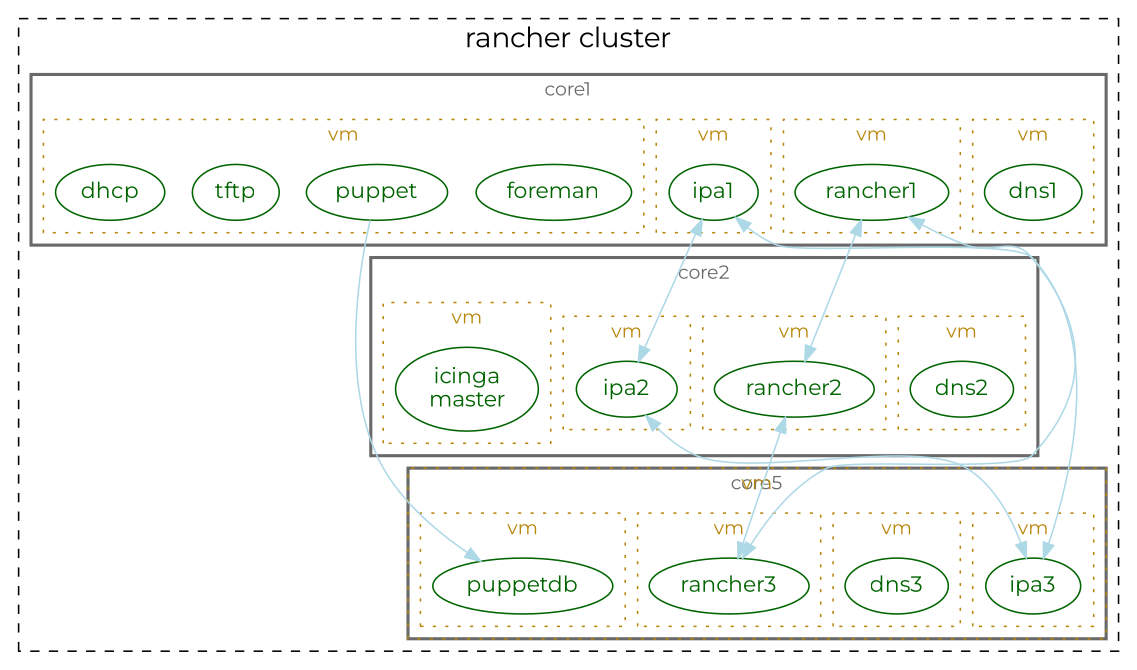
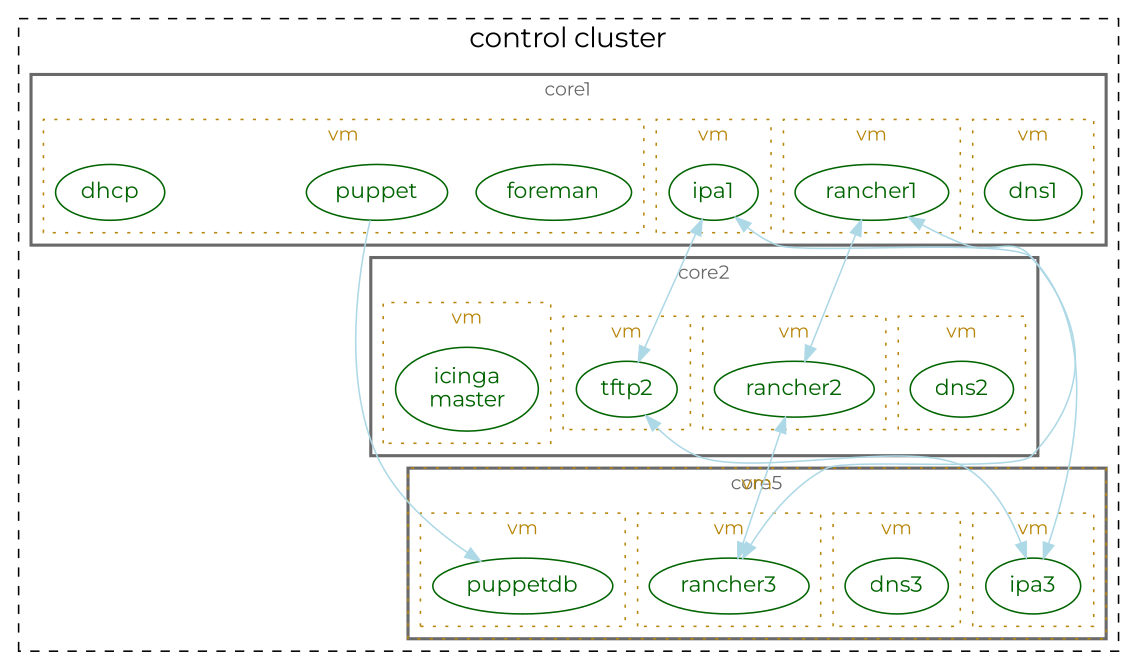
  digraph {
    clusterrank=local
    fontname=Montserrat
    newrank=true
    rankdir=TB
    ranksep=0.5
    node [color=darkgreen fillcolor=white fontcolor=darkgreen fontname=Montserrat fontsize=14 shape=ellipse style=filled]
    edge [color=lightblue fontname=Montserrat dir=both]
    foreman
    puppet
-   tftp
    n4 [label=dns1]
    n5 [label=dns2]
    n6 [label=dns3]
    n7 [label=dhcp]
    n8 [label=ipa1]
-   n9 [label=ipa2]
+   n9 [label=tftp2]
    n10 [label=ipa3]
    n11 [label="icinga\nmaster"]
    n12 [label=puppetdb]
    n13 [label=rancher1]
    n14 [label=rancher2]
    n15 [label=rancher3]
    subgraph sub_1 {
      foreman
      puppet
-     tftp
      n4
      n5
      n6
      n7
      n8
      n9
      n10
      n11
      n12
      n13
      n14
      n15
    }
    subgraph cluster_2 {
      fontsize=18
-     label="rancher cluster"
+     label="control cluster"
      style=dashed
      subgraph cluster_3 {
        color=dimgray
        fontcolor=dimgray
        fontsize=12
        label=core1
        style=bold
        subgraph sub_4 {
          color=dimgray
          fontcolor=dimgray
          fontsize=12
          label=core1
          rank=same
          style=bold
          foreman
          puppet
-         tftp
          n4
          n7
          n8
          n13
        }
        subgraph cluster_5 {
          color=darkgoldenrod
          fontcolor=darkgoldenrod
          fontsize=12
          label=vm
          style=dotted
          n4
        }
        subgraph cluster_6 {
          color=darkgoldenrod
          fontcolor=darkgoldenrod
          fontsize=12
          label=vm
          style=dotted
          n8
        }
        subgraph cluster_7 {
          color=darkgoldenrod
          fontcolor=darkgoldenrod
          fontsize=12
          label=vm
          style=dotted
          n13
        }
        subgraph cluster_8 {
          color=darkgoldenrod
          fontcolor=darkgoldenrod
          fontsize=12
          label=vm
          style=dotted
          foreman
          puppet
-         tftp
          n7
        }
      }
      subgraph cluster_9 {
        color=dimgray
        fontcolor=dimgray
        fontsize=12
        label=core2
        style=bold
        subgraph sub_10 {
          color=dimgray
          fontcolor=dimgray
          fontsize=12
          label=core2
          rank=same
          style=bold
          n5
          n9
          n11
          n14
        }
        subgraph cluster_11 {
          color=darkgoldenrod
          fontcolor=darkgoldenrod
          fontsize=12
          label=vm
          style=dotted
          n5
        }
        subgraph cluster_12 {
          color=darkgoldenrod
          fontcolor=darkgoldenrod
          fontsize=12
          label=vm
          style=dotted
          n9
        }
        subgraph cluster_13 {
          color=darkgoldenrod
          fontcolor=darkgoldenrod
          fontsize=12
          label=vm
          style=dotted
          n14
        }
        subgraph cluster_14 {
          color=darkgoldenrod
          fontcolor=darkgoldenrod
          fontsize=12
          label=vm
          style=dotted
          n11
        }
      }
      subgraph cluster_15 {
        color=dimgray
        fontcolor=dimgray
        fontsize=12
        label=core5
        style=bold
        subgraph sub_16 {
          color=dimgray
          fontcolor=dimgray
          fontsize=12
          label=core3
          rank=same
          style=bold
          n6
          n10
          n12
          n15
        }
        subgraph cluster_17 {
          color=darkgoldenrod
          fontcolor=darkgoldenrod
          fontsize=12
          label=vm
          style=dotted
          n10
        }
        subgraph cluster_18 {
          color=darkgoldenrod
          fontcolor=darkgoldenrod
          fontsize=12
          label=vm
          style=dotted
          n6
        }
        subgraph cluster_19 {
          color=darkgoldenrod
          fontcolor=darkgoldenrod
          fontsize=12
          label=vm
          style=dotted
          n15
        }
        subgraph cluster_20 {
          color=darkgoldenrod
          fontcolor=darkgoldenrod
          fontsize=12
          label=vm
          style=dotted
        }
        subgraph cluster_21 {
          color=darkgoldenrod
          fontcolor=darkgoldenrod
          fontsize=12
          label=vm
          style=dotted
          n12
        }
      }
    }
    puppet -> n12 [dir=""]
    n8 -> n9
    n9 -> n10
    n10 -> n8
    n13 -> n14
    n14 -> n15
    n15 -> n13
  }
